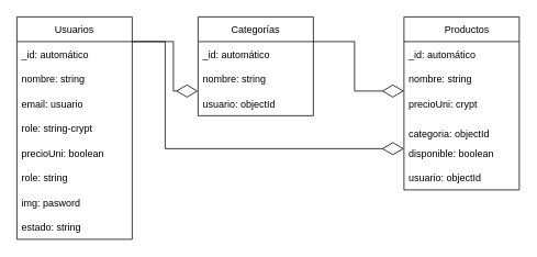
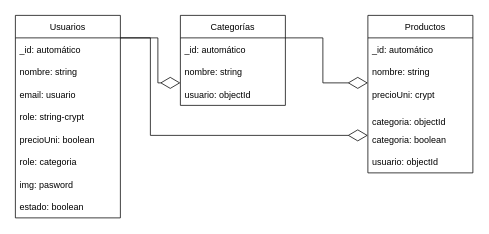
  <mxCell id="0" />
  <mxCell id="1" parent="0" />
  <mxCell id="2" value="Usuarios" style="swimlane;fontStyle=0;childLayout=stackLayout;horizontal=1;startSize=30;horizontalStack=0;resizeParent=1;resizeParentMax=0;resizeLast=0;collapsible=1;marginBottom=0;" vertex="1" parent="1"><mxGeometry x="20" y="20" width="140" height="270" as="geometry" /></mxCell>
  <mxCell id="3" value="_id: automático" style="text;strokeColor=none;fillColor=none;align=left;verticalAlign=middle;spacingLeft=4;spacingRight=4;overflow=hidden;points=[[0,0.5],[1,0.5]];portConstraint=eastwest;rotatable=0;" vertex="1" parent="2"><mxGeometry y="30" width="140" height="30" as="geometry" /></mxCell>
  <mxCell id="4" value="nombre: string" style="text;strokeColor=none;fillColor=none;align=left;verticalAlign=middle;spacingLeft=4;spacingRight=4;overflow=hidden;points=[[0,0.5],[1,0.5]];portConstraint=eastwest;rotatable=0;" vertex="1" parent="2"><mxGeometry y="60" width="140" height="30" as="geometry" /></mxCell>
  <mxCell id="5" value="email: usuario" style="text;strokeColor=none;fillColor=none;align=left;verticalAlign=middle;spacingLeft=4;spacingRight=4;overflow=hidden;points=[[0,0.5],[1,0.5]];portConstraint=eastwest;rotatable=0;" vertex="1" parent="2"><mxGeometry y="90" width="140" height="30" as="geometry" /></mxCell>
  <mxCell id="6" value="role: string-crypt" style="text;strokeColor=none;fillColor=none;align=left;verticalAlign=middle;spacingLeft=4;spacingRight=4;overflow=hidden;points=[[0,0.5],[1,0.5]];portConstraint=eastwest;rotatable=0;" vertex="1" parent="2"><mxGeometry y="120" width="140" height="30" as="geometry" /></mxCell>
  <mxCell id="7" value="precioUni: boolean" style="text;strokeColor=none;fillColor=none;align=left;verticalAlign=middle;spacingLeft=4;spacingRight=4;overflow=hidden;points=[[0,0.5],[1,0.5]];portConstraint=eastwest;rotatable=0;" vertex="1" parent="2"><mxGeometry y="150" width="140" height="30" as="geometry" /></mxCell>
- <mxCell id="8" value="role: string" style="text;strokeColor=none;fillColor=none;align=left;verticalAlign=middle;spacingLeft=4;spacingRight=4;overflow=hidden;points=[[0,0.5],[1,0.5]];portConstraint=eastwest;rotatable=0;" vertex="1" parent="2"><mxGeometry y="180" width="140" height="30" as="geometry" /></mxCell>
+ <mxCell id="8" value="role: categoria" style="text;strokeColor=none;fillColor=none;align=left;verticalAlign=middle;spacingLeft=4;spacingRight=4;overflow=hidden;points=[[0,0.5],[1,0.5]];portConstraint=eastwest;rotatable=0;" vertex="1" parent="2"><mxGeometry y="180" width="140" height="30" as="geometry" /></mxCell>
  <mxCell id="9" value="img: pasword" style="text;strokeColor=none;fillColor=none;align=left;verticalAlign=middle;spacingLeft=4;spacingRight=4;overflow=hidden;points=[[0,0.5],[1,0.5]];portConstraint=eastwest;rotatable=0;" vertex="1" parent="2"><mxGeometry y="210" width="140" height="30" as="geometry" /></mxCell>
- <mxCell id="10" value="estado: string" style="text;strokeColor=none;fillColor=none;align=left;verticalAlign=middle;spacingLeft=4;spacingRight=4;overflow=hidden;points=[[0,0.5],[1,0.5]];portConstraint=eastwest;rotatable=0;" vertex="1" parent="2"><mxGeometry y="240" width="140" height="30" as="geometry" /></mxCell>
+ <mxCell id="10" value="estado: boolean" style="text;strokeColor=none;fillColor=none;align=left;verticalAlign=middle;spacingLeft=4;spacingRight=4;overflow=hidden;points=[[0,0.5],[1,0.5]];portConstraint=eastwest;rotatable=0;" vertex="1" parent="2"><mxGeometry y="240" width="140" height="30" as="geometry" /></mxCell>
  <mxCell id="11" value="Categorías" style="swimlane;fontStyle=0;childLayout=stackLayout;horizontal=1;startSize=30;horizontalStack=0;resizeParent=1;resizeParentMax=0;resizeLast=0;collapsible=1;marginBottom=0;" vertex="1" parent="1"><mxGeometry x="240" y="20" width="140" height="120" as="geometry" /></mxCell>
  <mxCell id="12" value="_id: automático " style="text;strokeColor=none;fillColor=none;align=left;verticalAlign=middle;spacingLeft=4;spacingRight=4;overflow=hidden;points=[[0,0.5],[1,0.5]];portConstraint=eastwest;rotatable=0;" vertex="1" parent="11"><mxGeometry y="30" width="140" height="30" as="geometry" /></mxCell>
  <mxCell id="13" value="nombre: string" style="text;strokeColor=none;fillColor=none;align=left;verticalAlign=middle;spacingLeft=4;spacingRight=4;overflow=hidden;points=[[0,0.5],[1,0.5]];portConstraint=eastwest;rotatable=0;" vertex="1" parent="11"><mxGeometry y="60" width="140" height="30" as="geometry" /></mxCell>
  <mxCell id="14" value="usuario: objectId" style="text;strokeColor=none;fillColor=none;align=left;verticalAlign=middle;spacingLeft=4;spacingRight=4;overflow=hidden;points=[[0,0.5],[1,0.5]];portConstraint=eastwest;rotatable=0;" vertex="1" parent="11"><mxGeometry y="90" width="140" height="30" as="geometry" /></mxCell>
  <mxCell id="15" value="    Productos" style="swimlane;fontStyle=0;childLayout=stackLayout;horizontal=1;startSize=30;horizontalStack=0;resizeParent=1;resizeParentMax=0;resizeLast=0;collapsible=1;marginBottom=0;" vertex="1" parent="1"><mxGeometry x="490" y="20" width="140" height="210" as="geometry" /></mxCell>
  <mxCell id="16" value="_id: automático" style="text;strokeColor=none;fillColor=none;align=left;verticalAlign=middle;spacingLeft=4;spacingRight=4;overflow=hidden;points=[[0,0.5],[1,0.5]];portConstraint=eastwest;rotatable=0;" vertex="1" parent="15"><mxGeometry y="30" width="140" height="30" as="geometry" /></mxCell>
  <mxCell id="17" value="nombre: string" style="text;strokeColor=none;fillColor=none;align=left;verticalAlign=middle;spacingLeft=4;spacingRight=4;overflow=hidden;points=[[0,0.5],[1,0.5]];portConstraint=eastwest;rotatable=0;" vertex="1" parent="15"><mxGeometry y="60" width="140" height="30" as="geometry" /></mxCell>
  <mxCell id="18" value="precioUni: crypt" style="text;strokeColor=none;fillColor=none;align=left;verticalAlign=middle;spacingLeft=4;spacingRight=4;overflow=hidden;points=[[0,0.5],[1,0.5]];portConstraint=eastwest;rotatable=0;" vertex="1" parent="15"><mxGeometry y="90" width="140" height="30" as="geometry" /></mxCell>
  <mxCell id="19" value="&#10;categoria: objectId&#10;" style="text;strokeColor=none;fillColor=none;align=left;verticalAlign=middle;spacingLeft=4;spacingRight=4;overflow=hidden;points=[[0,0.5],[1,0.5]];portConstraint=eastwest;rotatable=0;" vertex="1" parent="15"><mxGeometry y="120" width="140" height="30" as="geometry" /></mxCell>
- <mxCell id="20" value="disponible: boolean" style="text;strokeColor=none;fillColor=none;align=left;verticalAlign=middle;spacingLeft=4;spacingRight=4;overflow=hidden;points=[[0,0.5],[1,0.5]];portConstraint=eastwest;rotatable=0;" vertex="1" parent="15"><mxGeometry y="150" width="140" height="30" as="geometry" /></mxCell>
+ <mxCell id="20" value="categoria: boolean" style="text;strokeColor=none;fillColor=none;align=left;verticalAlign=middle;spacingLeft=4;spacingRight=4;overflow=hidden;points=[[0,0.5],[1,0.5]];portConstraint=eastwest;rotatable=0;" vertex="1" parent="15"><mxGeometry y="150" width="140" height="30" as="geometry" /></mxCell>
  <mxCell id="21" value="usuario: objectId" style="text;strokeColor=none;fillColor=none;align=left;verticalAlign=middle;spacingLeft=4;spacingRight=4;overflow=hidden;points=[[0,0.5],[1,0.5]];portConstraint=eastwest;rotatable=0;" vertex="1" parent="15"><mxGeometry y="180" width="140" height="30" as="geometry" /></mxCell>
  <mxCell id="22" value="" style="endArrow=diamondThin;endFill=0;endSize=24;html=1;rounded=0;" edge="1" parent="1"><mxGeometry width="160" relative="1" as="geometry"><mxPoint x="160" y="50" as="sourcePoint" /><mxPoint x="240" y="110" as="targetPoint" /><Array as="points"><mxPoint x="210" y="50" /><mxPoint x="210" y="110" /></Array></mxGeometry></mxCell>
  <mxCell id="23" value="" style="endArrow=diamondThin;endFill=0;endSize=24;html=1;rounded=0;" edge="1" parent="1"><mxGeometry width="160" relative="1" as="geometry"><mxPoint x="160" y="50" as="sourcePoint" /><mxPoint x="490" y="180" as="targetPoint" /><Array as="points"><mxPoint x="200" y="50" /><mxPoint x="200" y="180" /></Array></mxGeometry></mxCell>
  <mxCell id="24" value="" style="endArrow=diamondThin;endFill=0;endSize=24;html=1;rounded=0;" edge="1" parent="1"><mxGeometry width="160" relative="1" as="geometry"><mxPoint x="380" y="50" as="sourcePoint" /><mxPoint x="490" y="110" as="targetPoint" /><Array as="points"><mxPoint x="430" y="50" /><mxPoint x="430" y="110" /></Array></mxGeometry></mxCell>
